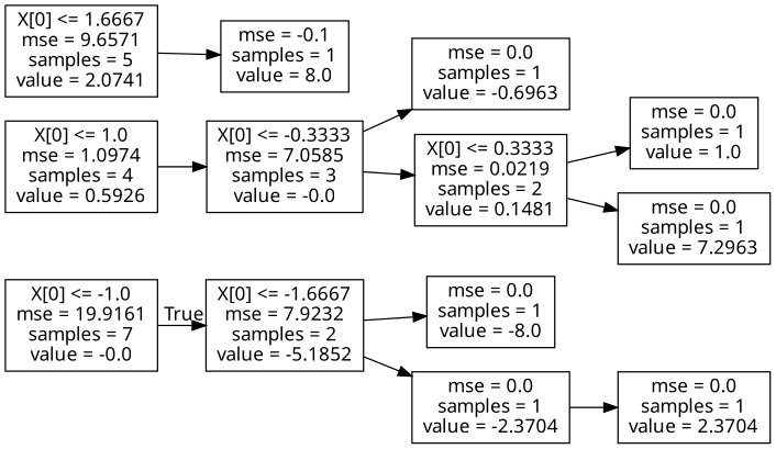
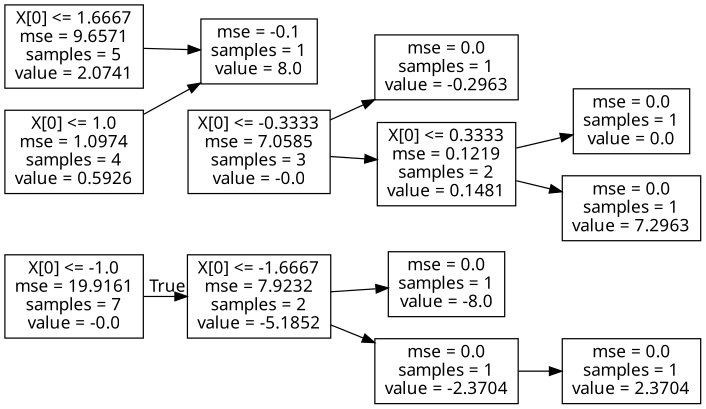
  digraph {
    fontname="Noto Sans"
    rankdir=LR
    node [fontname="Noto Sans" shape=box]
    edge [fontname="Noto Sans"]
    n1 [label="X[0] <= -1.0\nmse = 19.9161\nsamples = 7\nvalue = -0.0"]
    n2 [label="X[0] <= -1.6667\nmse = 7.9232\nsamples = 2\nvalue = -5.1852"]
    n3 [label="mse = 0.0\nsamples = 1\nvalue = -8.0"]
    n4 [label="mse = 0.0\nsamples = 1\nvalue = -2.3704"]
    n5 [label="X[0] <= 1.6667\nmse = 9.6571\nsamples = 5\nvalue = 2.0741"]
    n6 [label="mse = -0.1\nsamples = 1\nvalue = 8.0"]
    n7 [label="mse = 0.0\nsamples = 1\nvalue = 2.3704"]
    n8 [label="X[0] <= 1.0\nmse = 1.0974\nsamples = 4\nvalue = 0.5926"]
    n9 [label="X[0] <= -0.3333\nmse = 7.0585\nsamples = 3\nvalue = -0.0"]
-   n10 [label="mse = 0.0\nsamples = 1\nvalue = -0.6963"]
-   n11 [label="X[0] <= 0.3333\nmse = 0.0219\nsamples = 2\nvalue = 0.1481"]
-   n12 [label="mse = 0.0\nsamples = 1\nvalue = 1.0"]
+   n10 [label="mse = 0.0\nsamples = 1\nvalue = -0.2963"]
+   n11 [label="X[0] <= 0.3333\nmse = 0.1219\nsamples = 2\nvalue = 0.1481"]
+   n12 [label="mse = 0.0\nsamples = 1\nvalue = 0.0"]
    n13 [label="mse = 0.0\nsamples = 1\nvalue = 7.2963"]
    n1 -> n2 [headlabel=True labelangle=45 labeldistance=2.5]
    n2 -> n3
    n2 -> n4
    n4 -> n7
    n5 -> n6
-   n8 -> n9
+   n8 -> n6
    n9 -> n10
    n9 -> n11
    n11 -> n12
    n11 -> n13
  }
